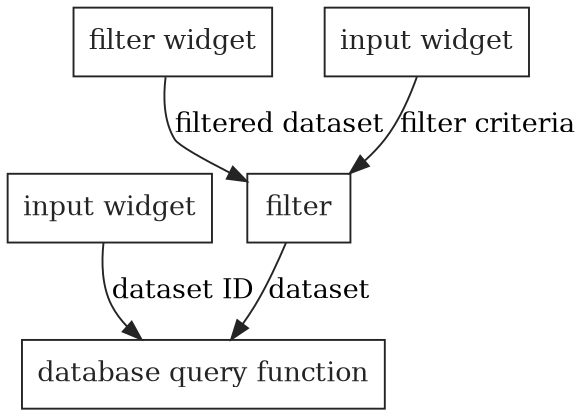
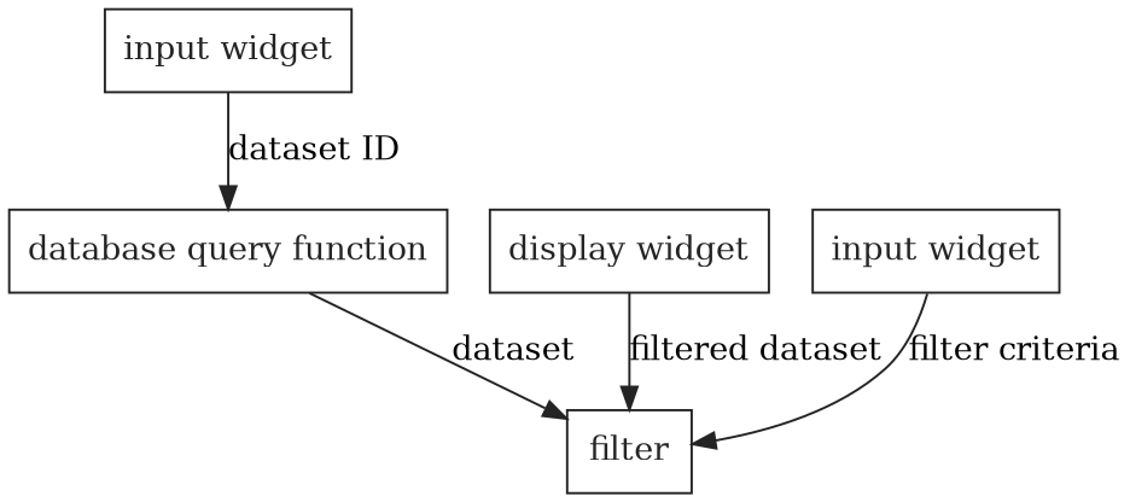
  digraph {
    node [color="#242424" fontcolor="#242424" shape=rect]
    edge [color="#242424"]
    n1 [label="input widget"]
    n2 [label="database query function"]
    n3 [label=filter]
-   n4 [label="filter widget"]
+   n4 [label="display widget"]
    n5 [label="input widget"]
    n1 -> n2 [label="dataset ID"]
-   n3 -> n2 [label=dataset]
+   n2 -> n3 [label=dataset]
    n4 -> n3 [label="filtered dataset"]
    n5 -> n3 [label="filter criteria"]
  }
